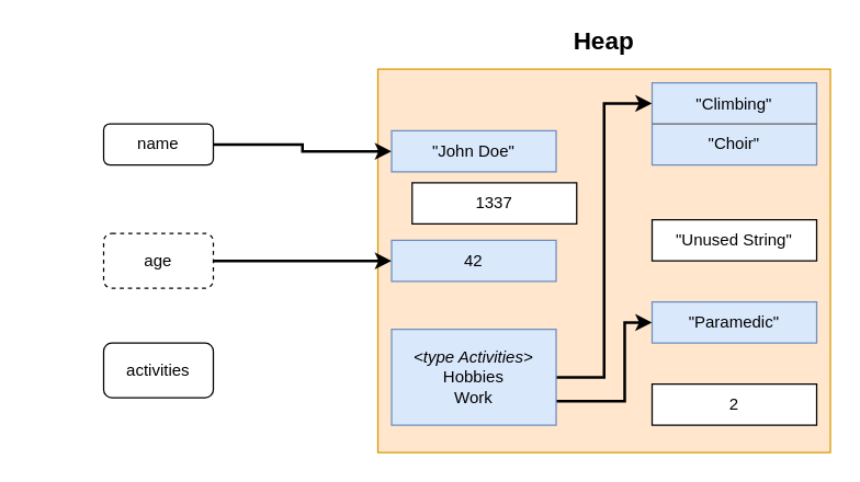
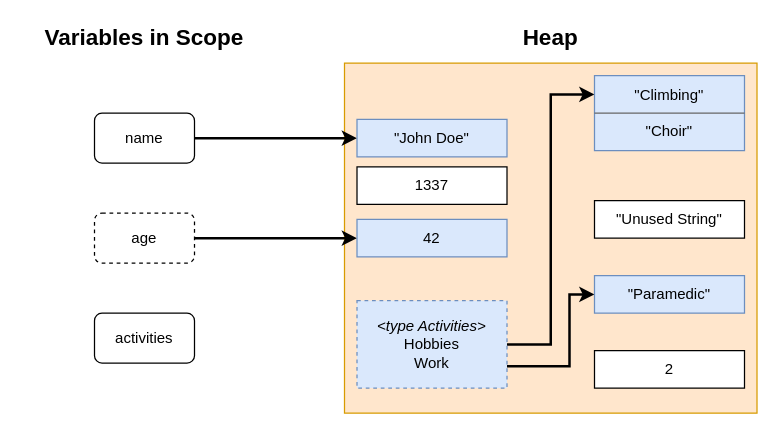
  <mxCell id="0" />
  <mxCell id="1" parent="0" />
  <mxCell id="2" value="" style="rounded=0;whiteSpace=wrap;html=1;fillColor=#ffe6cc;strokeColor=#d79b00;" parent="1" vertex="1"><mxGeometry x="275" y="50" width="330" height="280" as="geometry" /></mxCell>
  <mxCell id="3" style="edgeStyle=orthogonalEdgeStyle;rounded=0;orthogonalLoop=1;jettySize=auto;html=1;exitX=1;exitY=0.5;exitDx=0;exitDy=0;entryX=0;entryY=0.5;entryDx=0;entryDy=0;strokeWidth=2;" parent="1" source="4" target="8" edge="1"><mxGeometry relative="1" as="geometry" /></mxCell>
- <mxCell id="4" value="name" style="rounded=1;whiteSpace=wrap;html=1;" parent="1" vertex="1"><mxGeometry x="75" y="90" width="80" height="30" as="geometry" /></mxCell>
+ <mxCell id="4" value="name" style="rounded=1;whiteSpace=wrap;html=1;" parent="1" vertex="1"><mxGeometry x="75" y="90" width="80" height="40" as="geometry" /></mxCell>
  <mxCell id="5" style="edgeStyle=orthogonalEdgeStyle;rounded=0;orthogonalLoop=1;jettySize=auto;html=1;exitX=1;exitY=0.5;exitDx=0;exitDy=0;entryX=0;entryY=0.5;entryDx=0;entryDy=0;strokeWidth=2;" parent="1" source="6" target="9" edge="1"><mxGeometry relative="1" as="geometry" /></mxCell>
  <mxCell id="6" value="age" style="rounded=1;whiteSpace=wrap;html=1;dashed=1;" parent="1" vertex="1"><mxGeometry x="75" y="170" width="80" height="40" as="geometry" /></mxCell>
  <mxCell id="7" value="activities" style="rounded=1;whiteSpace=wrap;html=1;" parent="1" vertex="1"><mxGeometry x="75" y="250" width="80" height="40" as="geometry" /></mxCell>
  <mxCell id="8" value="&quot;John Doe&quot;" style="rounded=0;whiteSpace=wrap;html=1;fillColor=#dae8fc;strokeColor=#6c8ebf;" parent="1" vertex="1"><mxGeometry x="285" y="95" width="120" height="30" as="geometry" /></mxCell>
  <mxCell id="9" value="42" style="rounded=0;whiteSpace=wrap;html=1;fillColor=#dae8fc;strokeColor=#6c8ebf;" parent="1" vertex="1"><mxGeometry x="285" y="175" width="120" height="30" as="geometry" /></mxCell>
- <mxCell id="10" value="1337" style="rounded=0;whiteSpace=wrap;html=1;" parent="1" vertex="1"><mxGeometry x="300" y="133" width="120" height="30" as="geometry" /></mxCell>
+ <mxCell id="10" value="1337" style="rounded=0;whiteSpace=wrap;html=1;" parent="1" vertex="1"><mxGeometry x="285" y="133" width="120" height="30" as="geometry" /></mxCell>
  <mxCell id="11" style="edgeStyle=orthogonalEdgeStyle;rounded=0;orthogonalLoop=1;jettySize=auto;html=1;exitX=1;exitY=0.5;exitDx=0;exitDy=0;entryX=0;entryY=0.25;entryDx=0;entryDy=0;strokeWidth=2;" parent="1" source="13" target="14" edge="1"><mxGeometry relative="1" as="geometry" /></mxCell>
  <mxCell id="12" style="edgeStyle=orthogonalEdgeStyle;rounded=0;orthogonalLoop=1;jettySize=auto;html=1;exitX=1;exitY=0.75;exitDx=0;exitDy=0;entryX=0;entryY=0.5;entryDx=0;entryDy=0;strokeWidth=2;" parent="1" source="13" target="17" edge="1"><mxGeometry relative="1" as="geometry"><Array as="points"><mxPoint x="455" y="293" /><mxPoint x="455" y="235" /></Array></mxGeometry></mxCell>
- <mxCell id="13" value="&lt;i&gt;&amp;lt;type Activities&amp;gt;&lt;/i&gt;&lt;br style=&quot;font-size: 6px&quot;&gt;Hobbies&lt;br&gt;Work" style="rounded=0;whiteSpace=wrap;html=1;fillColor=#dae8fc;strokeColor=#6c8ebf;" parent="1" vertex="1"><mxGeometry x="285" y="240" width="120" height="70" as="geometry" /></mxCell>
+ <mxCell id="13" value="&lt;i&gt;&amp;lt;type Activities&amp;gt;&lt;/i&gt;&lt;br style=&quot;font-size: 6px&quot;&gt;Hobbies&lt;br&gt;Work" style="rounded=0;whiteSpace=wrap;html=1;fillColor=#dae8fc;strokeColor=#6c8ebf;dashed=1;" parent="1" vertex="1"><mxGeometry x="285" y="240" width="120" height="70" as="geometry" /></mxCell>
  <mxCell id="14" value="&quot;Climbing&quot;&lt;br&gt;&lt;br&gt;&quot;Choir&quot;" style="rounded=0;whiteSpace=wrap;html=1;fillColor=#dae8fc;strokeColor=#6c8ebf;" parent="1" vertex="1"><mxGeometry x="475" y="60" width="120" height="60" as="geometry" /></mxCell>
  <mxCell id="15" value="" style="endArrow=none;html=1;exitX=0;exitY=0.5;exitDx=0;exitDy=0;entryX=1;entryY=0.5;entryDx=0;entryDy=0;fillColor=#f5f5f5;strokeColor=#666666;" parent="1" source="14" target="14" edge="1"><mxGeometry width="50" height="50" relative="1" as="geometry"><mxPoint x="525" y="220" as="sourcePoint" /><mxPoint x="575" y="170" as="targetPoint" /></mxGeometry></mxCell>
  <mxCell id="16" value="&quot;Unused String&quot;" style="rounded=0;whiteSpace=wrap;html=1;" parent="1" vertex="1"><mxGeometry x="475" y="160" width="120" height="30" as="geometry" /></mxCell>
  <mxCell id="17" value="&quot;Paramedic&quot;" style="rounded=0;whiteSpace=wrap;html=1;fillColor=#dae8fc;strokeColor=#6c8ebf;" parent="1" vertex="1"><mxGeometry x="475" y="220" width="120" height="30" as="geometry" /></mxCell>
  <mxCell id="18" value="2" style="rounded=0;whiteSpace=wrap;html=1;" parent="1" vertex="1"><mxGeometry x="475" y="280" width="120" height="30" as="geometry" /></mxCell>
  <mxCell id="19" value="&lt;b&gt;&lt;font style=&quot;font-size: 18px&quot;&gt;Heap&lt;/font&gt;&lt;/b&gt;" style="text;html=1;strokeColor=none;fillColor=none;align=center;verticalAlign=middle;whiteSpace=wrap;rounded=0;" parent="1" vertex="1"><mxGeometry x="420" y="20" width="40" height="20" as="geometry" /></mxCell>
+ <mxCell id="20" value="&lt;b&gt;&lt;font style=&quot;font-size: 18px&quot;&gt;Variables in Scope&lt;/font&gt;&lt;/b&gt;" style="text;html=1;strokeColor=none;fillColor=none;align=center;verticalAlign=middle;whiteSpace=wrap;rounded=0;" parent="1" vertex="1"><mxGeometry x="20" y="20" width="190" height="20" as="geometry" /></mxCell>
